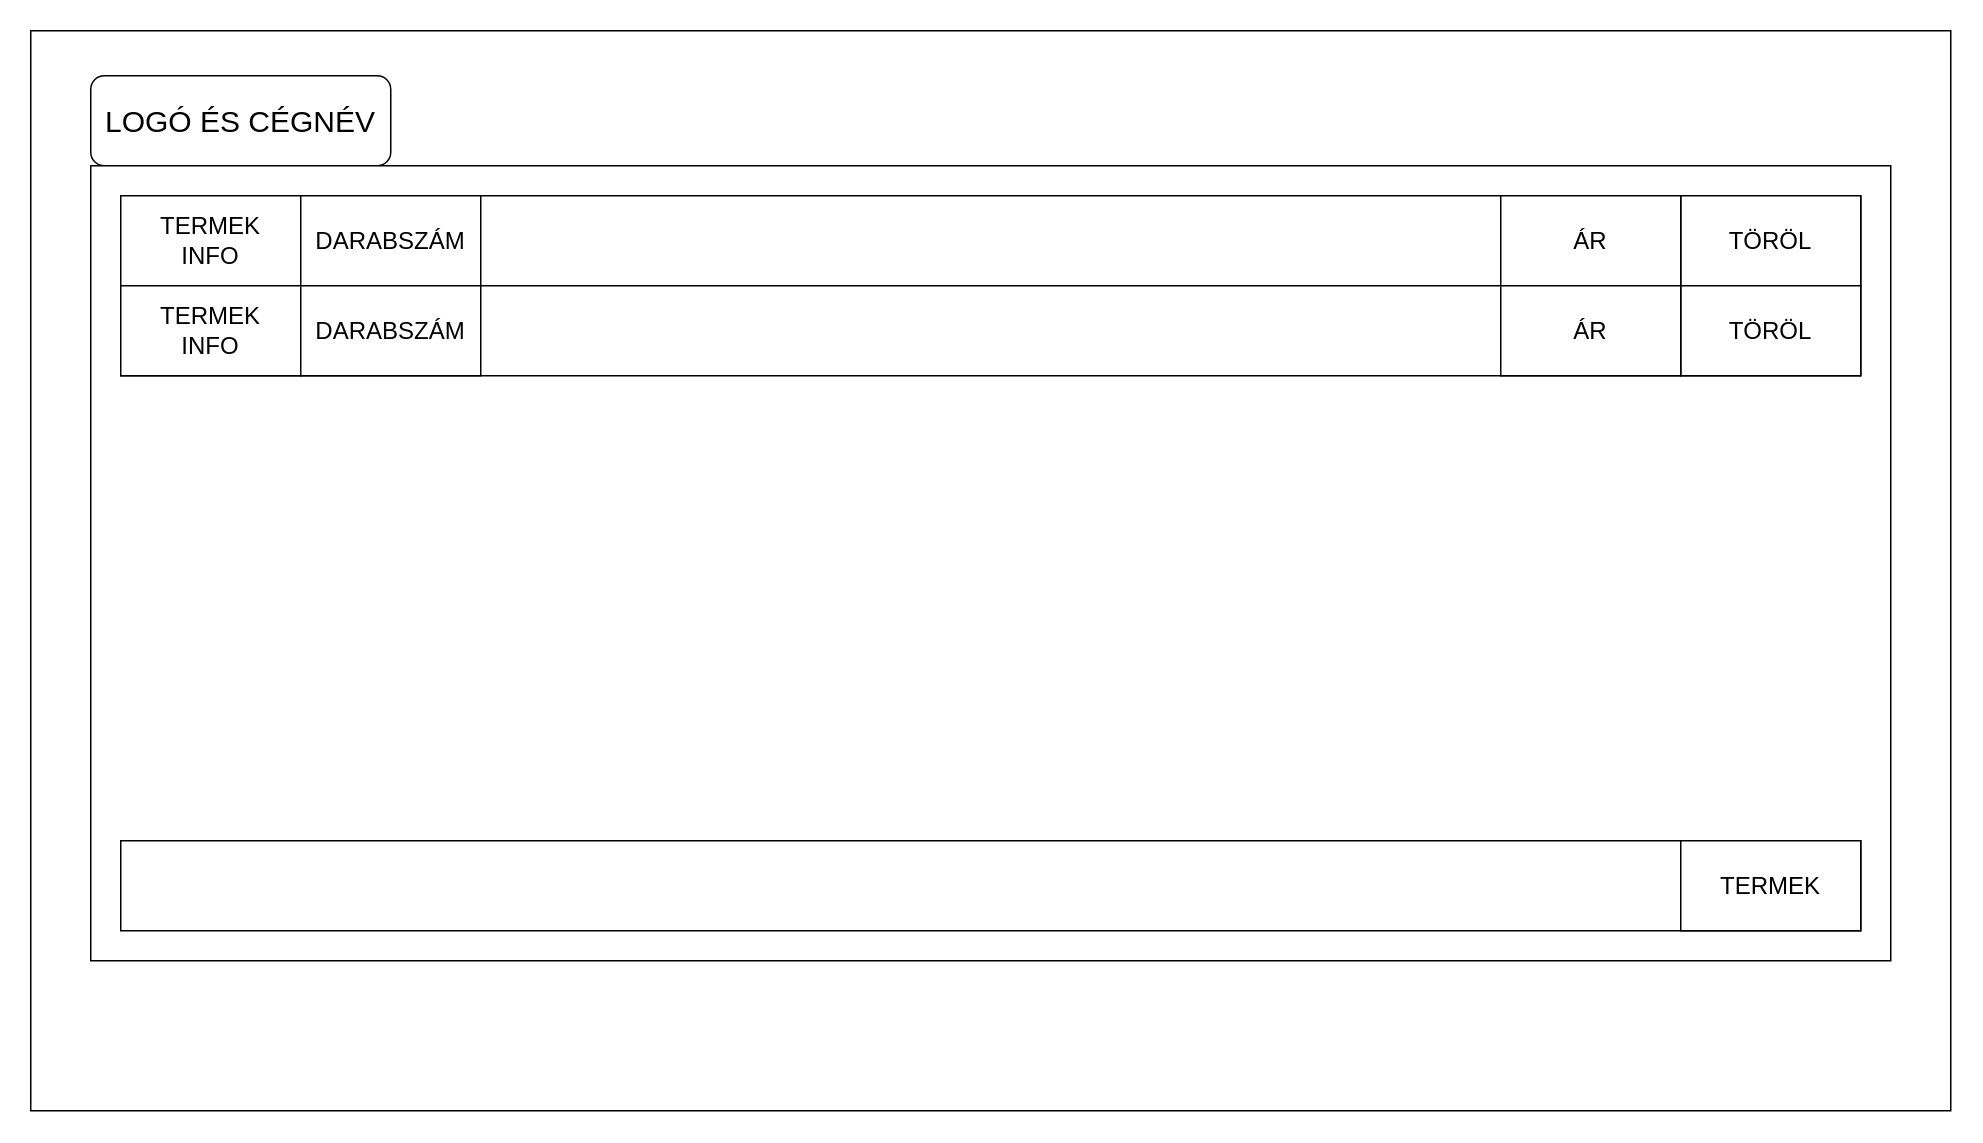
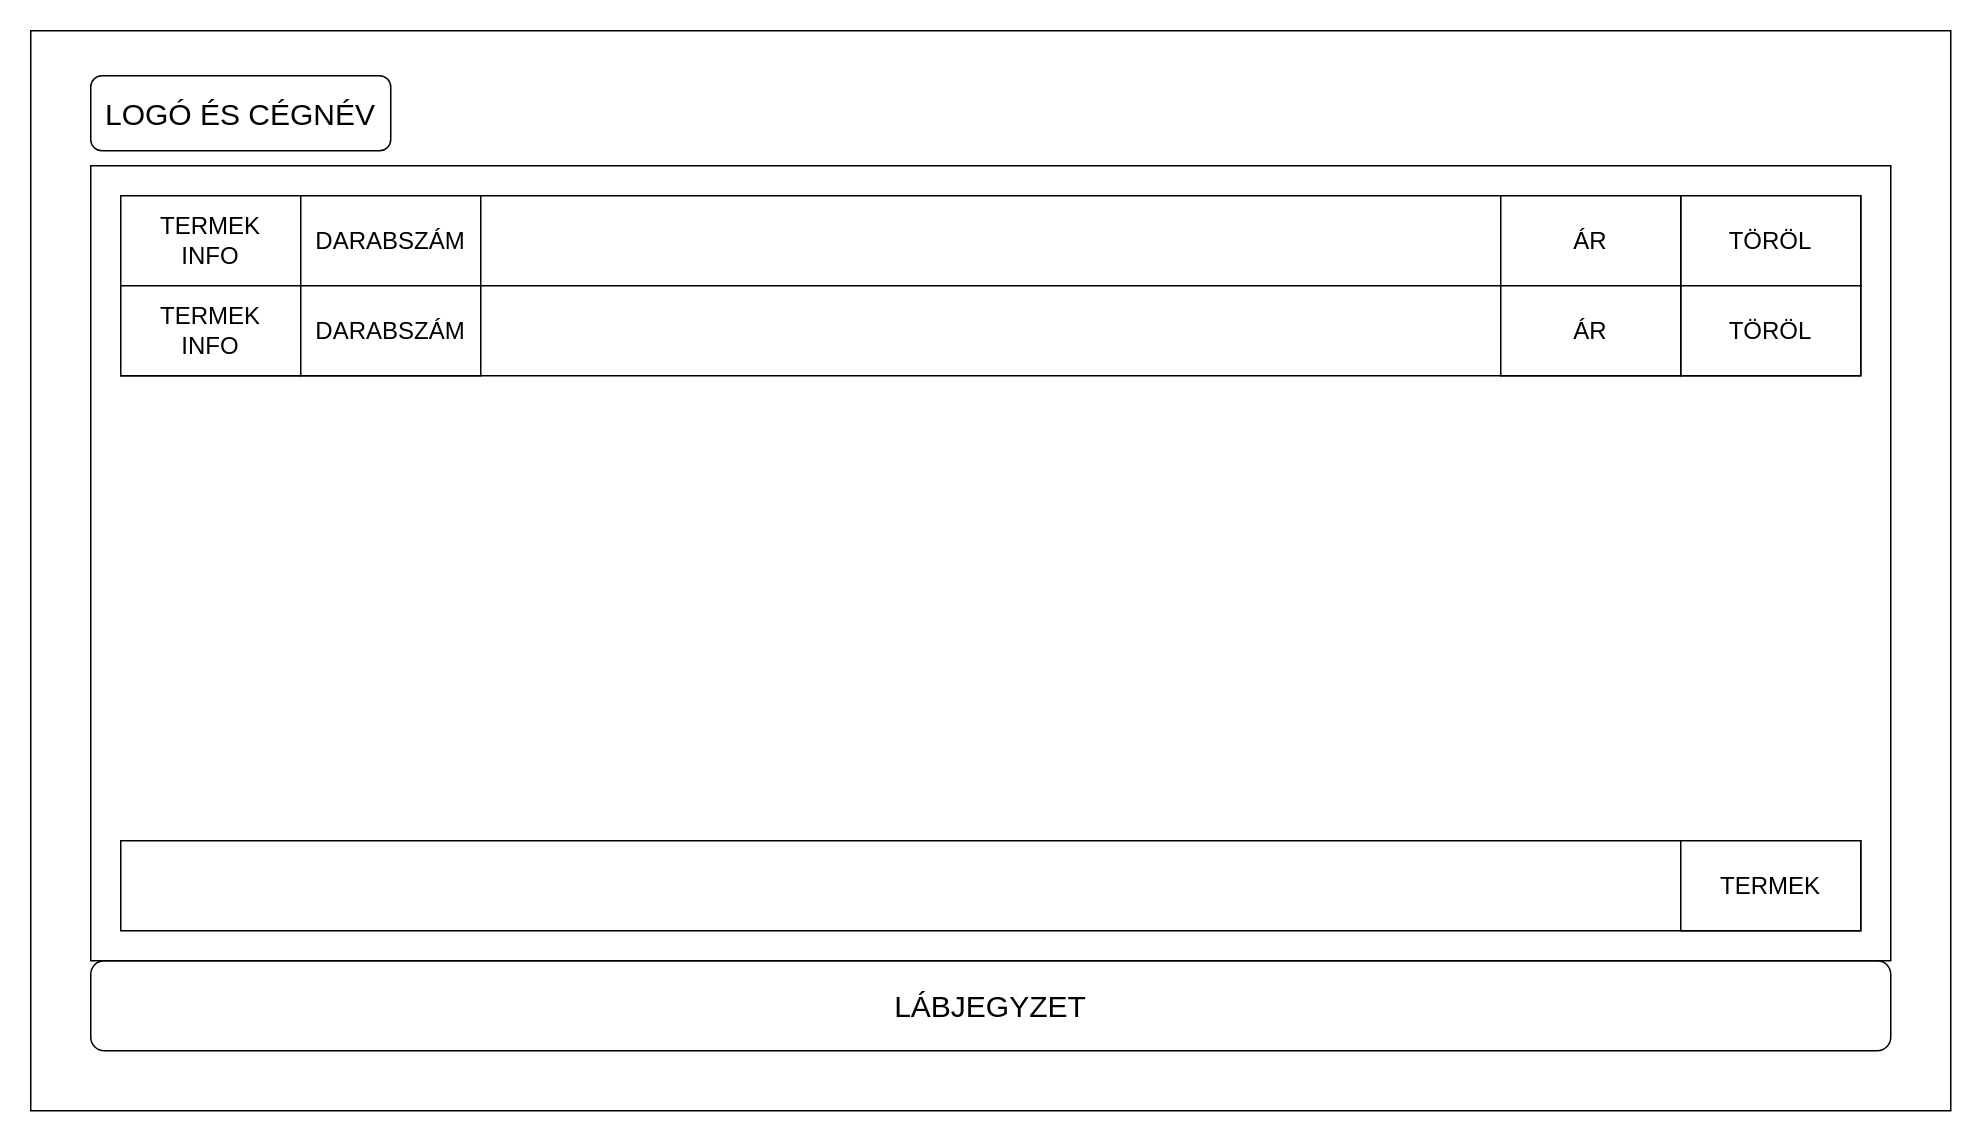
  <mxCell id="0" />
  <mxCell id="1" parent="0" />
  <mxCell id="2" value="" style="rounded=0;whiteSpace=wrap;html=1;fontSize=20;" parent="1" vertex="1"><mxGeometry width="1280" height="720" as="geometry" x="20" y="20" /></mxCell>
- <mxCell id="4" value="LOGÓ ÉS CÉGNÉV" style="rounded=1;whiteSpace=wrap;html=1;fontSize=20;" parent="1" vertex="1"><mxGeometry x="60" y="50" width="200" height="60" as="geometry" /></mxCell>
+ <mxCell id="3" value="LÁBJEGYZET" style="rounded=1;whiteSpace=wrap;html=1;fontSize=20;" parent="1" vertex="1"><mxGeometry x="60" y="640" width="1200" height="60" as="geometry" /></mxCell>
+ <mxCell id="4" value="LOGÓ ÉS CÉGNÉV" style="rounded=1;whiteSpace=wrap;html=1;fontSize=20;" parent="1" vertex="1"><mxGeometry x="60" y="50" width="200" height="50" as="geometry" /></mxCell>
  <mxCell id="5" value="" style="rounded=0;whiteSpace=wrap;html=1;fontSize=20;" parent="1" vertex="1"><mxGeometry x="60" y="110" width="1200" height="530" as="geometry" /></mxCell>
  <mxCell id="6" value="" style="rounded=0;whiteSpace=wrap;html=1;" parent="1" vertex="1"><mxGeometry x="80" y="130" width="1160" height="60" as="geometry" /></mxCell>
  <mxCell id="7" value="TERMEK&lt;br&gt;INFO" style="rounded=0;whiteSpace=wrap;html=1;fontSize=16;" parent="1" vertex="1"><mxGeometry x="80" y="130" width="120" height="60" as="geometry" /></mxCell>
  <mxCell id="8" value="TÖRÖL" style="rounded=0;whiteSpace=wrap;html=1;fontSize=16;" parent="1" vertex="1"><mxGeometry x="1120" y="130" width="120" height="60" as="geometry" /></mxCell>
  <mxCell id="9" value="DARABSZÁM" style="rounded=0;whiteSpace=wrap;html=1;fontSize=16;" parent="1" vertex="1"><mxGeometry x="200" y="130" width="120" height="60" as="geometry" /></mxCell>
  <mxCell id="10" value="ÁR" style="rounded=0;whiteSpace=wrap;html=1;fontSize=16;" parent="1" vertex="1"><mxGeometry x="1000" y="130" width="120" height="60" as="geometry" /></mxCell>
  <mxCell id="11" value="" style="rounded=0;whiteSpace=wrap;html=1;" parent="1" vertex="1"><mxGeometry x="80" y="190" width="1160" height="60" as="geometry" /></mxCell>
  <mxCell id="12" value="TERMEK&lt;br&gt;INFO" style="rounded=0;whiteSpace=wrap;html=1;fontSize=16;" parent="1" vertex="1"><mxGeometry x="80" y="190" width="120" height="60" as="geometry" /></mxCell>
  <mxCell id="13" value="TÖRÖL" style="rounded=0;whiteSpace=wrap;html=1;fontSize=16;" parent="1" vertex="1"><mxGeometry x="1120" y="190" width="120" height="60" as="geometry" /></mxCell>
  <mxCell id="14" value="DARABSZÁM" style="rounded=0;whiteSpace=wrap;html=1;fontSize=16;" parent="1" vertex="1"><mxGeometry x="200" y="190" width="120" height="60" as="geometry" /></mxCell>
  <mxCell id="15" value="ÁR" style="rounded=0;whiteSpace=wrap;html=1;fontSize=16;" parent="1" vertex="1"><mxGeometry x="1000" y="190" width="120" height="60" as="geometry" /></mxCell>
  <mxCell id="16" value="" style="rounded=0;whiteSpace=wrap;html=1;" parent="1" vertex="1"><mxGeometry x="80" y="560" width="1160" height="60" as="geometry" /></mxCell>
  <mxCell id="17" value="TERMEK" style="rounded=0;whiteSpace=wrap;html=1;fontSize=16;" parent="1" vertex="1"><mxGeometry x="1120" y="560" width="120" height="60" as="geometry" /></mxCell>
